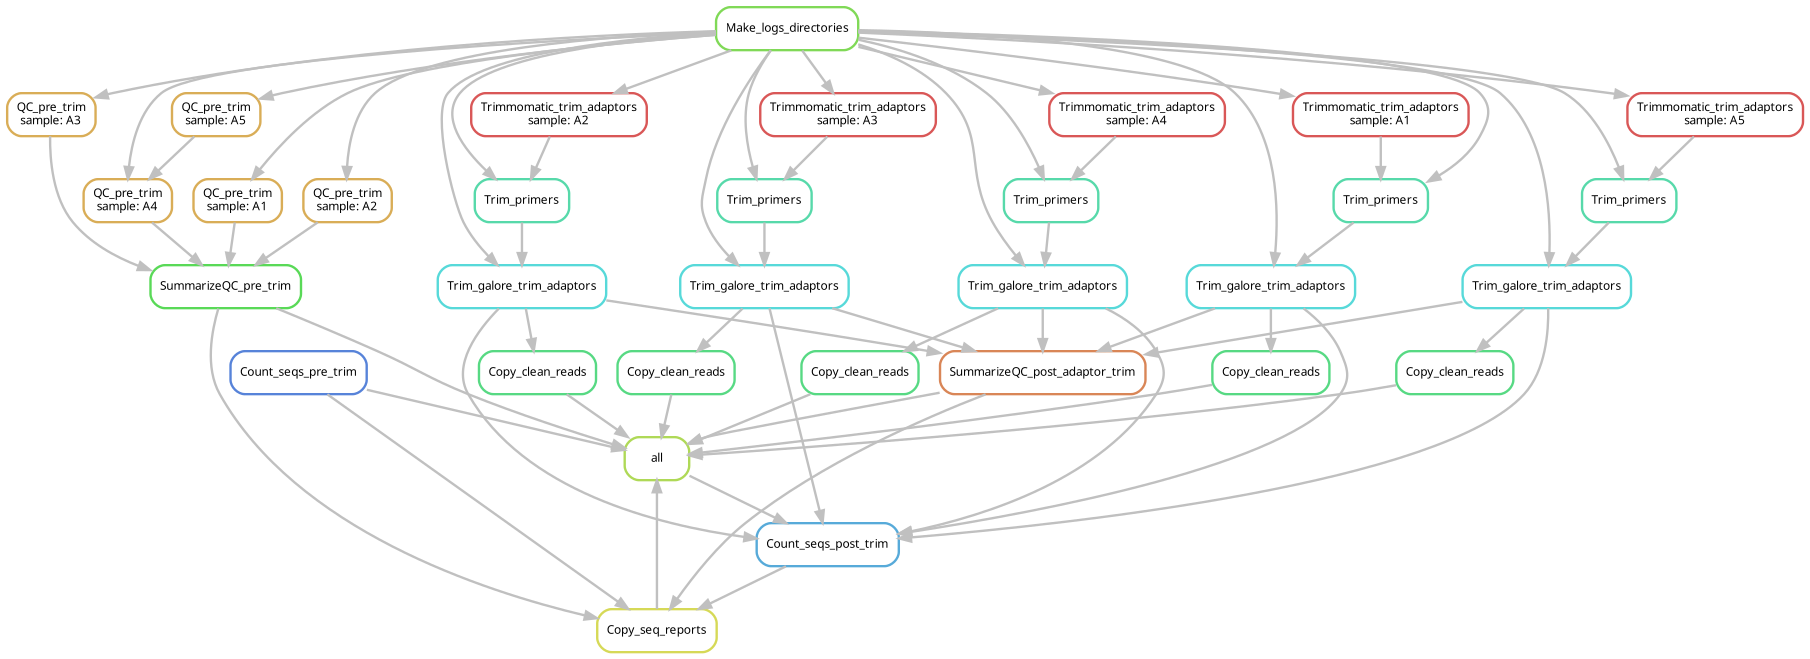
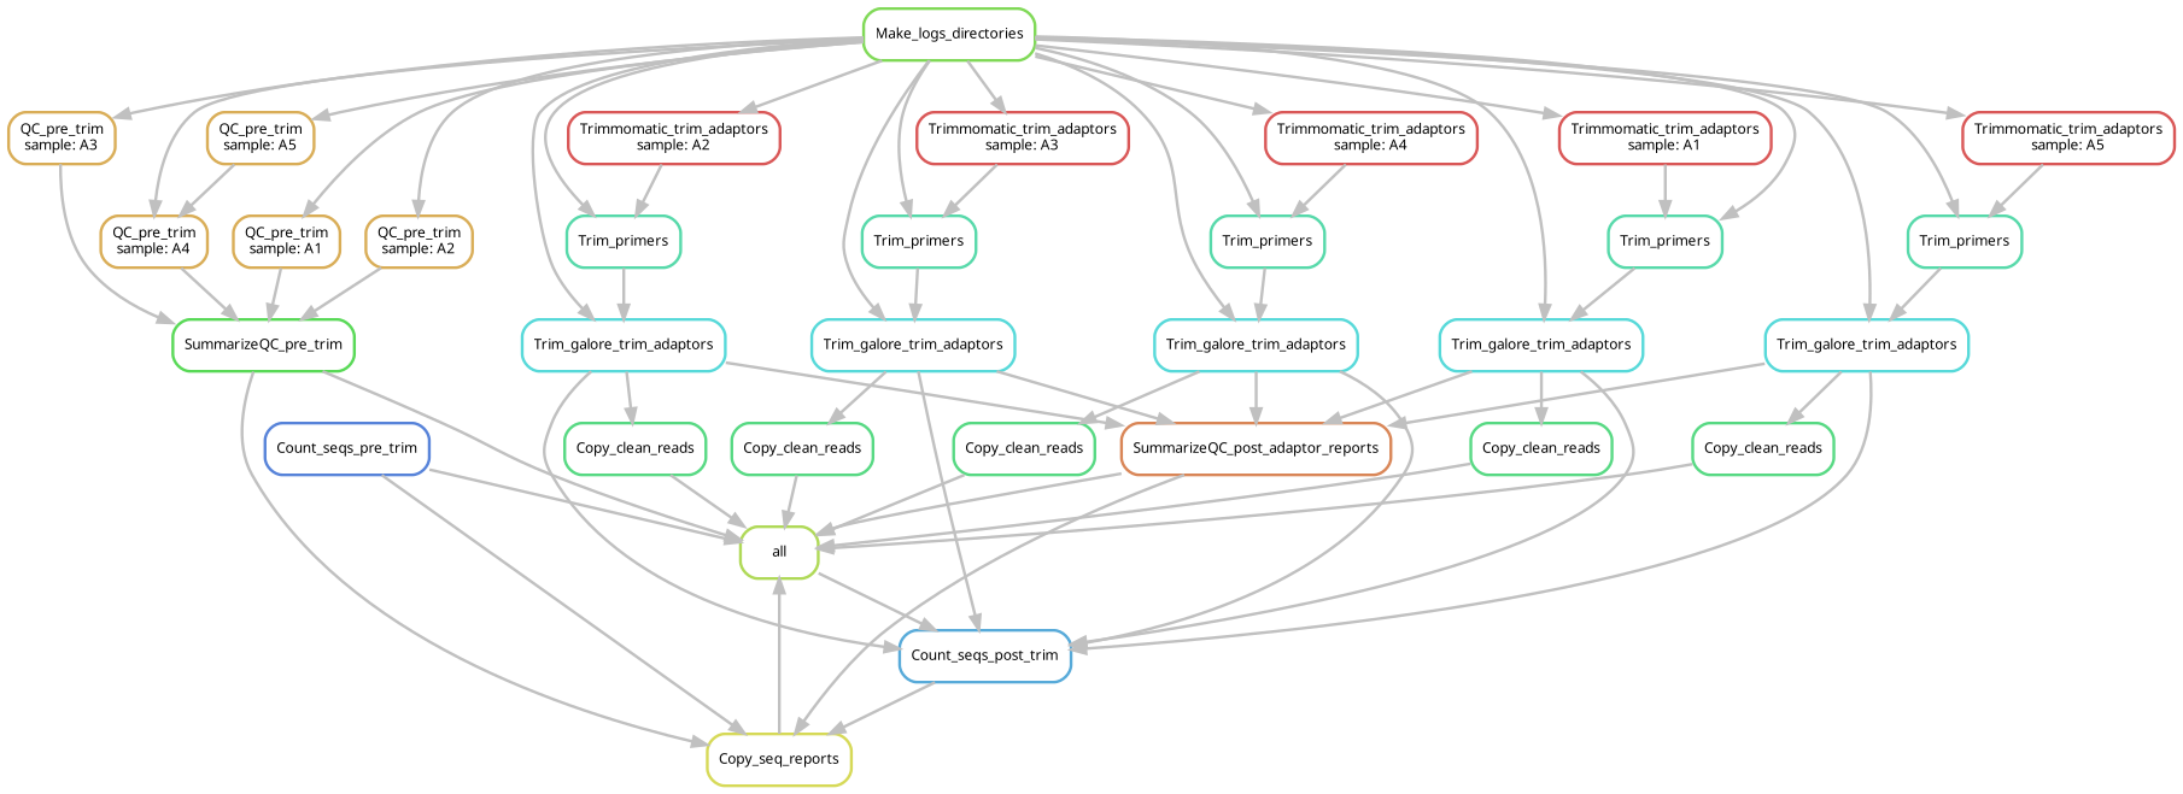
  digraph {
    bgcolor=white
    node [color="0.11 0.6 0.85" fontname=sans fontsize=10 penwidth=2 shape=box style=rounded]
    edge [color=grey penwidth=2]
    n1 [color="0.22 0.6 0.85" label=all]
    n2 [color="0.56 0.6 0.85" label=Count_seqs_post_trim]
    n3 [color="0.61 0.6 0.85" label=Count_seqs_pre_trim]
    n4 [color="0.17 0.6 0.85" label=Copy_seq_reports]
    n5 [color="0.33 0.6 0.85" label=SummarizeQC_pre_trim]
    n6 [label="QC_pre_trim\nsample: A1"]
    n7 [color="0.28 0.6 0.85" label=Make_logs_directories]
    n8 [label="QC_pre_trim\nsample: A2"]
    n9 [label="QC_pre_trim\nsample: A3"]
    n10 [label="QC_pre_trim\nsample: A4"]
    n11 [label="QC_pre_trim\nsample: A5"]
    n12 [color="0.50 0.6 0.85" label=Trim_galore_trim_adaptors]
    n13 [color="0.44 0.6 0.85" label=Trim_primers]
    n14 [color="0.00 0.6 0.85" label="Trimmomatic_trim_adaptors\nsample: A1"]
    n15 [color="0.50 0.6 0.85" label=Trim_galore_trim_adaptors]
    n16 [color="0.44 0.6 0.85" label=Trim_primers]
    n17 [color="0.00 0.6 0.85" label="Trimmomatic_trim_adaptors\nsample: A2"]
    n18 [color="0.50 0.6 0.85" label=Trim_galore_trim_adaptors]
    n19 [color="0.44 0.6 0.85" label=Trim_primers]
    n20 [color="0.00 0.6 0.85" label="Trimmomatic_trim_adaptors\nsample: A3"]
    n21 [color="0.50 0.6 0.85" label=Trim_galore_trim_adaptors]
    n22 [color="0.44 0.6 0.85" label=Trim_primers]
    n23 [color="0.00 0.6 0.85" label="Trimmomatic_trim_adaptors\nsample: A4"]
    n24 [color="0.50 0.6 0.85" label=Trim_galore_trim_adaptors]
    n25 [color="0.44 0.6 0.85" label=Trim_primers]
    n26 [color="0.00 0.6 0.85" label="Trimmomatic_trim_adaptors\nsample: A5"]
-   n27 [color="0.06 0.6 0.85" label=SummarizeQC_post_adaptor_trim]
+   n27 [color="0.06 0.6 0.85" label=SummarizeQC_post_adaptor_reports]
    n28 [color="0.39 0.6 0.85" label=Copy_clean_reads]
    n29 [color="0.39 0.6 0.85" label=Copy_clean_reads]
    n30 [color="0.39 0.6 0.85" label=Copy_clean_reads]
    n31 [color="0.39 0.6 0.85" label=Copy_clean_reads]
    n32 [color="0.39 0.6 0.85" label=Copy_clean_reads]
    n1 -> n2
    n2 -> n4
    n3 -> n1
    n3 -> n4
    n4 -> n1
    n5 -> n1
    n5 -> n4
    n6 -> n5
    n7 -> n6
    n7 -> n8
    n7 -> n9
    n7 -> n10
    n7 -> n11
    n7 -> n12
    n7 -> n13
    n7 -> n14
    n7 -> n15
    n7 -> n16
    n7 -> n17
    n7 -> n18
    n7 -> n19
    n7 -> n20
    n7 -> n21
    n7 -> n22
    n7 -> n23
    n7 -> n24
    n7 -> n25
    n7 -> n26
    n8 -> n5
    n9 -> n5
    n10 -> n5
    n11 -> n10
    n12 -> n2
    n12 -> n27
    n12 -> n28
    n13 -> n12
    n14 -> n13
    n15 -> n2
    n15 -> n27
    n15 -> n29
    n16 -> n15
    n17 -> n16
    n18 -> n2
    n18 -> n27
    n18 -> n30
    n19 -> n18
    n20 -> n19
    n21 -> n2
    n21 -> n27
    n21 -> n31
    n22 -> n21
    n23 -> n22
    n24 -> n2
    n24 -> n27
    n24 -> n32
    n25 -> n24
    n26 -> n25
    n27 -> n1
    n27 -> n4
    n28 -> n1
    n29 -> n1
    n30 -> n1
    n31 -> n1
    n32 -> n1
  }
